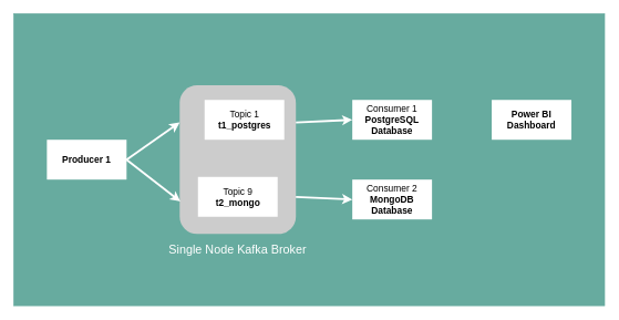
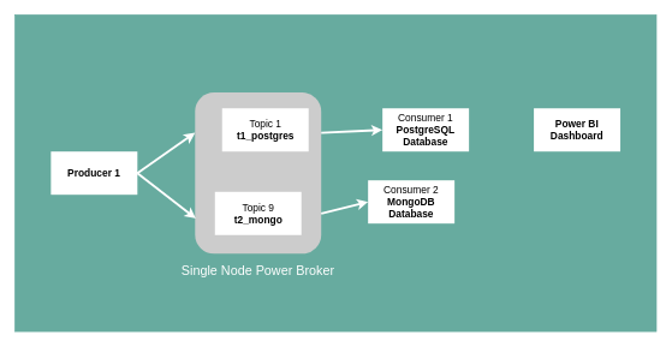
  <mxCell id="0" />
  <mxCell id="1" parent="0" />
  <mxCell id="2" value="" style="rounded=0;whiteSpace=wrap;html=1;fontColor=#ffffff;fontStyle=1;fontSize=14;fillColor=#67AB9F;strokeColor=#67AB9F;" parent="1" vertex="1"><mxGeometry x="20" y="20" width="890" height="440" as="geometry" /></mxCell>
  <mxCell id="3" value="Producer 1" style="rounded=0;whiteSpace=wrap;html=1;fillColor=#FFFFFF;strokeColor=none;fontStyle=1;fontSize=14;" parent="1" vertex="1"><mxGeometry x="70" y="210" width="120" height="60" as="geometry" /></mxCell>
  <mxCell id="4" value="" style="rounded=1;whiteSpace=wrap;html=1;fillColor=#CCCCCC;strokeColor=none;fontStyle=1;fontSize=14;" parent="1" vertex="1"><mxGeometry x="270" y="128" width="175" height="224" as="geometry" /></mxCell>
  <mxCell id="5" value="&lt;span style=&quot;font-weight: normal&quot;&gt;Consumer 1&lt;br style=&quot;font-size: 14px&quot;&gt;&lt;/span&gt;PostgreSQL Database" style="rounded=0;whiteSpace=wrap;html=1;fillColor=#FFFFFF;strokeColor=none;fontStyle=1;fontSize=14;" parent="1" vertex="1"><mxGeometry x="530" y="150" width="120" height="60" as="geometry" /></mxCell>
- <mxCell id="6" value="&lt;span style=&quot;font-weight: normal&quot;&gt;Consumer 2&lt;br style=&quot;font-size: 14px&quot;&gt;&lt;/span&gt;MongoDB Database" style="rounded=0;whiteSpace=wrap;html=1;fillColor=#FFFFFF;strokeColor=none;fontStyle=1;fontSize=14;" parent="1" vertex="1"><mxGeometry x="530" y="270" width="120" height="60" as="geometry" /></mxCell>
+ <mxCell id="6" value="&lt;span style=&quot;font-weight: normal&quot;&gt;Consumer 2&lt;br style=&quot;font-size: 14px&quot;&gt;&lt;/span&gt;MongoDB Database" style="rounded=0;whiteSpace=wrap;html=1;fillColor=#FFFFFF;strokeColor=none;fontStyle=1;fontSize=14;" parent="1" vertex="1"><mxGeometry x="510" y="250" width="120" height="60" as="geometry" /></mxCell>
  <mxCell id="7" value="Power BI&lt;br style=&quot;font-size: 14px;&quot;&gt;Dashboard" style="rounded=0;whiteSpace=wrap;html=1;fillColor=#FFFFFF;strokeColor=none;fontStyle=1;fontSize=14;" parent="1" vertex="1"><mxGeometry x="740" y="150" width="120" height="60" as="geometry" /></mxCell>
  <mxCell id="8" value="&lt;span style=&quot;font-weight: normal&quot;&gt;Topic 1&lt;br style=&quot;font-size: 14px&quot;&gt;&lt;/span&gt;t1_postgres" style="rounded=0;whiteSpace=wrap;html=1;fillColor=#FFFFFF;strokeColor=none;fontStyle=1;fontSize=14;" parent="1" vertex="1"><mxGeometry x="307.5" y="150" width="120" height="60" as="geometry" /></mxCell>
  <mxCell id="9" value="&lt;span style=&quot;font-weight: normal&quot;&gt;Topic 9&lt;br style=&quot;font-size: 14px&quot;&gt;&lt;/span&gt;t2_mongo" style="rounded=0;whiteSpace=wrap;html=1;fillColor=#FFFFFF;strokeColor=none;fontStyle=1;fontSize=14;" parent="1" vertex="1"><mxGeometry x="297.5" y="266" width="120" height="60" as="geometry" /></mxCell>
  <mxCell id="10" value="" style="endArrow=classic;html=1;exitX=1;exitY=0.5;exitDx=0;exitDy=0;entryX=0;entryY=0.25;entryDx=0;entryDy=0;strokeColor=#FFFFFF;strokeWidth=3;fontStyle=1;fontSize=14;" parent="1" source="3" target="4" edge="1"><mxGeometry width="50" height="50" relative="1" as="geometry"><mxPoint x="340" y="276" as="sourcePoint" /><mxPoint x="390" y="226" as="targetPoint" /></mxGeometry></mxCell>
  <mxCell id="11" value="" style="endArrow=classic;html=1;exitX=1;exitY=0.5;exitDx=0;exitDy=0;entryX=0.006;entryY=0.781;entryDx=0;entryDy=0;strokeColor=#FFFFFF;entryPerimeter=0;strokeWidth=3;fontStyle=1;fontSize=14;" parent="1" source="3" target="4" edge="1"><mxGeometry width="50" height="50" relative="1" as="geometry"><mxPoint x="200" y="250" as="sourcePoint" /><mxPoint x="280" y="194" as="targetPoint" /></mxGeometry></mxCell>
  <mxCell id="12" value="" style="endArrow=classic;html=1;exitX=1;exitY=0.25;exitDx=0;exitDy=0;entryX=0;entryY=0.5;entryDx=0;entryDy=0;strokeColor=#FFFFFF;strokeWidth=3;fontStyle=1;fontSize=14;" parent="1" source="4" target="5" edge="1"><mxGeometry width="50" height="50" relative="1" as="geometry"><mxPoint x="210" y="260" as="sourcePoint" /><mxPoint x="290" y="204" as="targetPoint" /></mxGeometry></mxCell>
  <mxCell id="13" value="" style="endArrow=classic;html=1;exitX=1;exitY=0.75;exitDx=0;exitDy=0;entryX=0;entryY=0.5;entryDx=0;entryDy=0;strokeColor=#FFFFFF;strokeWidth=3;fontStyle=1;fontSize=14;" parent="1" source="4" target="6" edge="1"><mxGeometry width="50" height="50" relative="1" as="geometry"><mxPoint x="220" y="270" as="sourcePoint" /><mxPoint x="300" y="214" as="targetPoint" /></mxGeometry></mxCell>
- <mxCell id="14" value="Single Node Kafka Broker" style="text;html=1;strokeColor=none;fillColor=none;align=center;verticalAlign=middle;whiteSpace=wrap;rounded=0;fontSize=18;fontColor=#FFFFFF;" parent="1" vertex="1"><mxGeometry x="240" y="366" width="235" height="20" as="geometry" /></mxCell>
+ <mxCell id="14" value="Single Node Power Broker" style="text;html=1;strokeColor=none;fillColor=none;align=center;verticalAlign=middle;whiteSpace=wrap;rounded=0;fontSize=18;fontColor=#FFFFFF;" parent="1" vertex="1"><mxGeometry x="240" y="366" width="235" height="20" as="geometry" /></mxCell>
